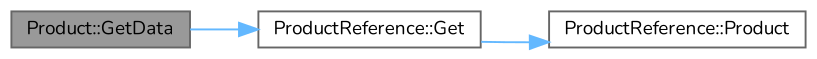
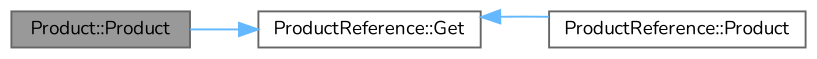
  digraph {
    fontname=Nunito
    rankdir=LR
    node [color=grey40 fillcolor=white fontname=Nunito fontsize=10 shape=box style=filled]
    edge [color=steelblue1 fontname=Nunito fontsize=10 labelfontname=Helvetica labelfontsize=10 style=solid]
-   n1 [color=gray40 fillcolor=grey60 fontcolor=black height=0.2 label="Product::GetData" width=0.4]
+   n1 [color=gray40 fillcolor=grey60 fontcolor=black height=0.2 label="Product::Product" width=0.4]
    n2 [height=0.2 label="ProductReference::Get" width=0.4]
    n3 [height=0.2 label="ProductReference::Product" width=0.4]
    n1 -> n2
-   n2 -> n3
+   n3 -> n2
  }
